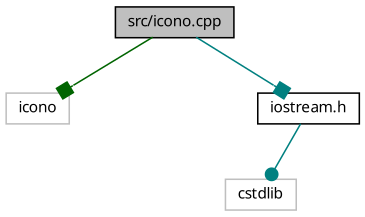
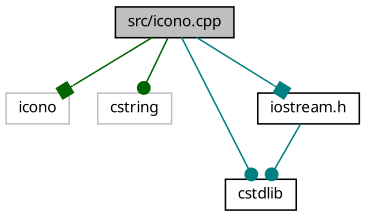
  digraph {
    fontname="Noto Sans"
    node [color=grey75 fillcolor=white fontname="Noto Sans" fontsize=10 shape=record style=filled]
    edge [arrowhead=dot color=teal fontname="Noto Sans" fontsize=10 labelfontname=Helvetica labelfontsize=10 style=solid]
    n1 [color=black fillcolor=grey75 fontcolor=black height=0.2 label="src/icono.cpp" width=0.4]
    n2 [height=0.2 label=icono width=0.4]
-   n4 [height=0.2 label=cstdlib width=0.4]
+   n3 [height=0.2 label=cstring width=0.4]
+   n4 [color=black height=0.2 label=cstdlib width=0.4]
    n5 [color=black height=0.2 label="iostream.h" width=0.4]
    n1 -> n2 [arrowhead=box color=darkgreen]
+   n1 -> n3 [color=darkgreen]
+   n1 -> n4
    n1 -> n5 [arrowhead=box]
    n5 -> n4
  }
